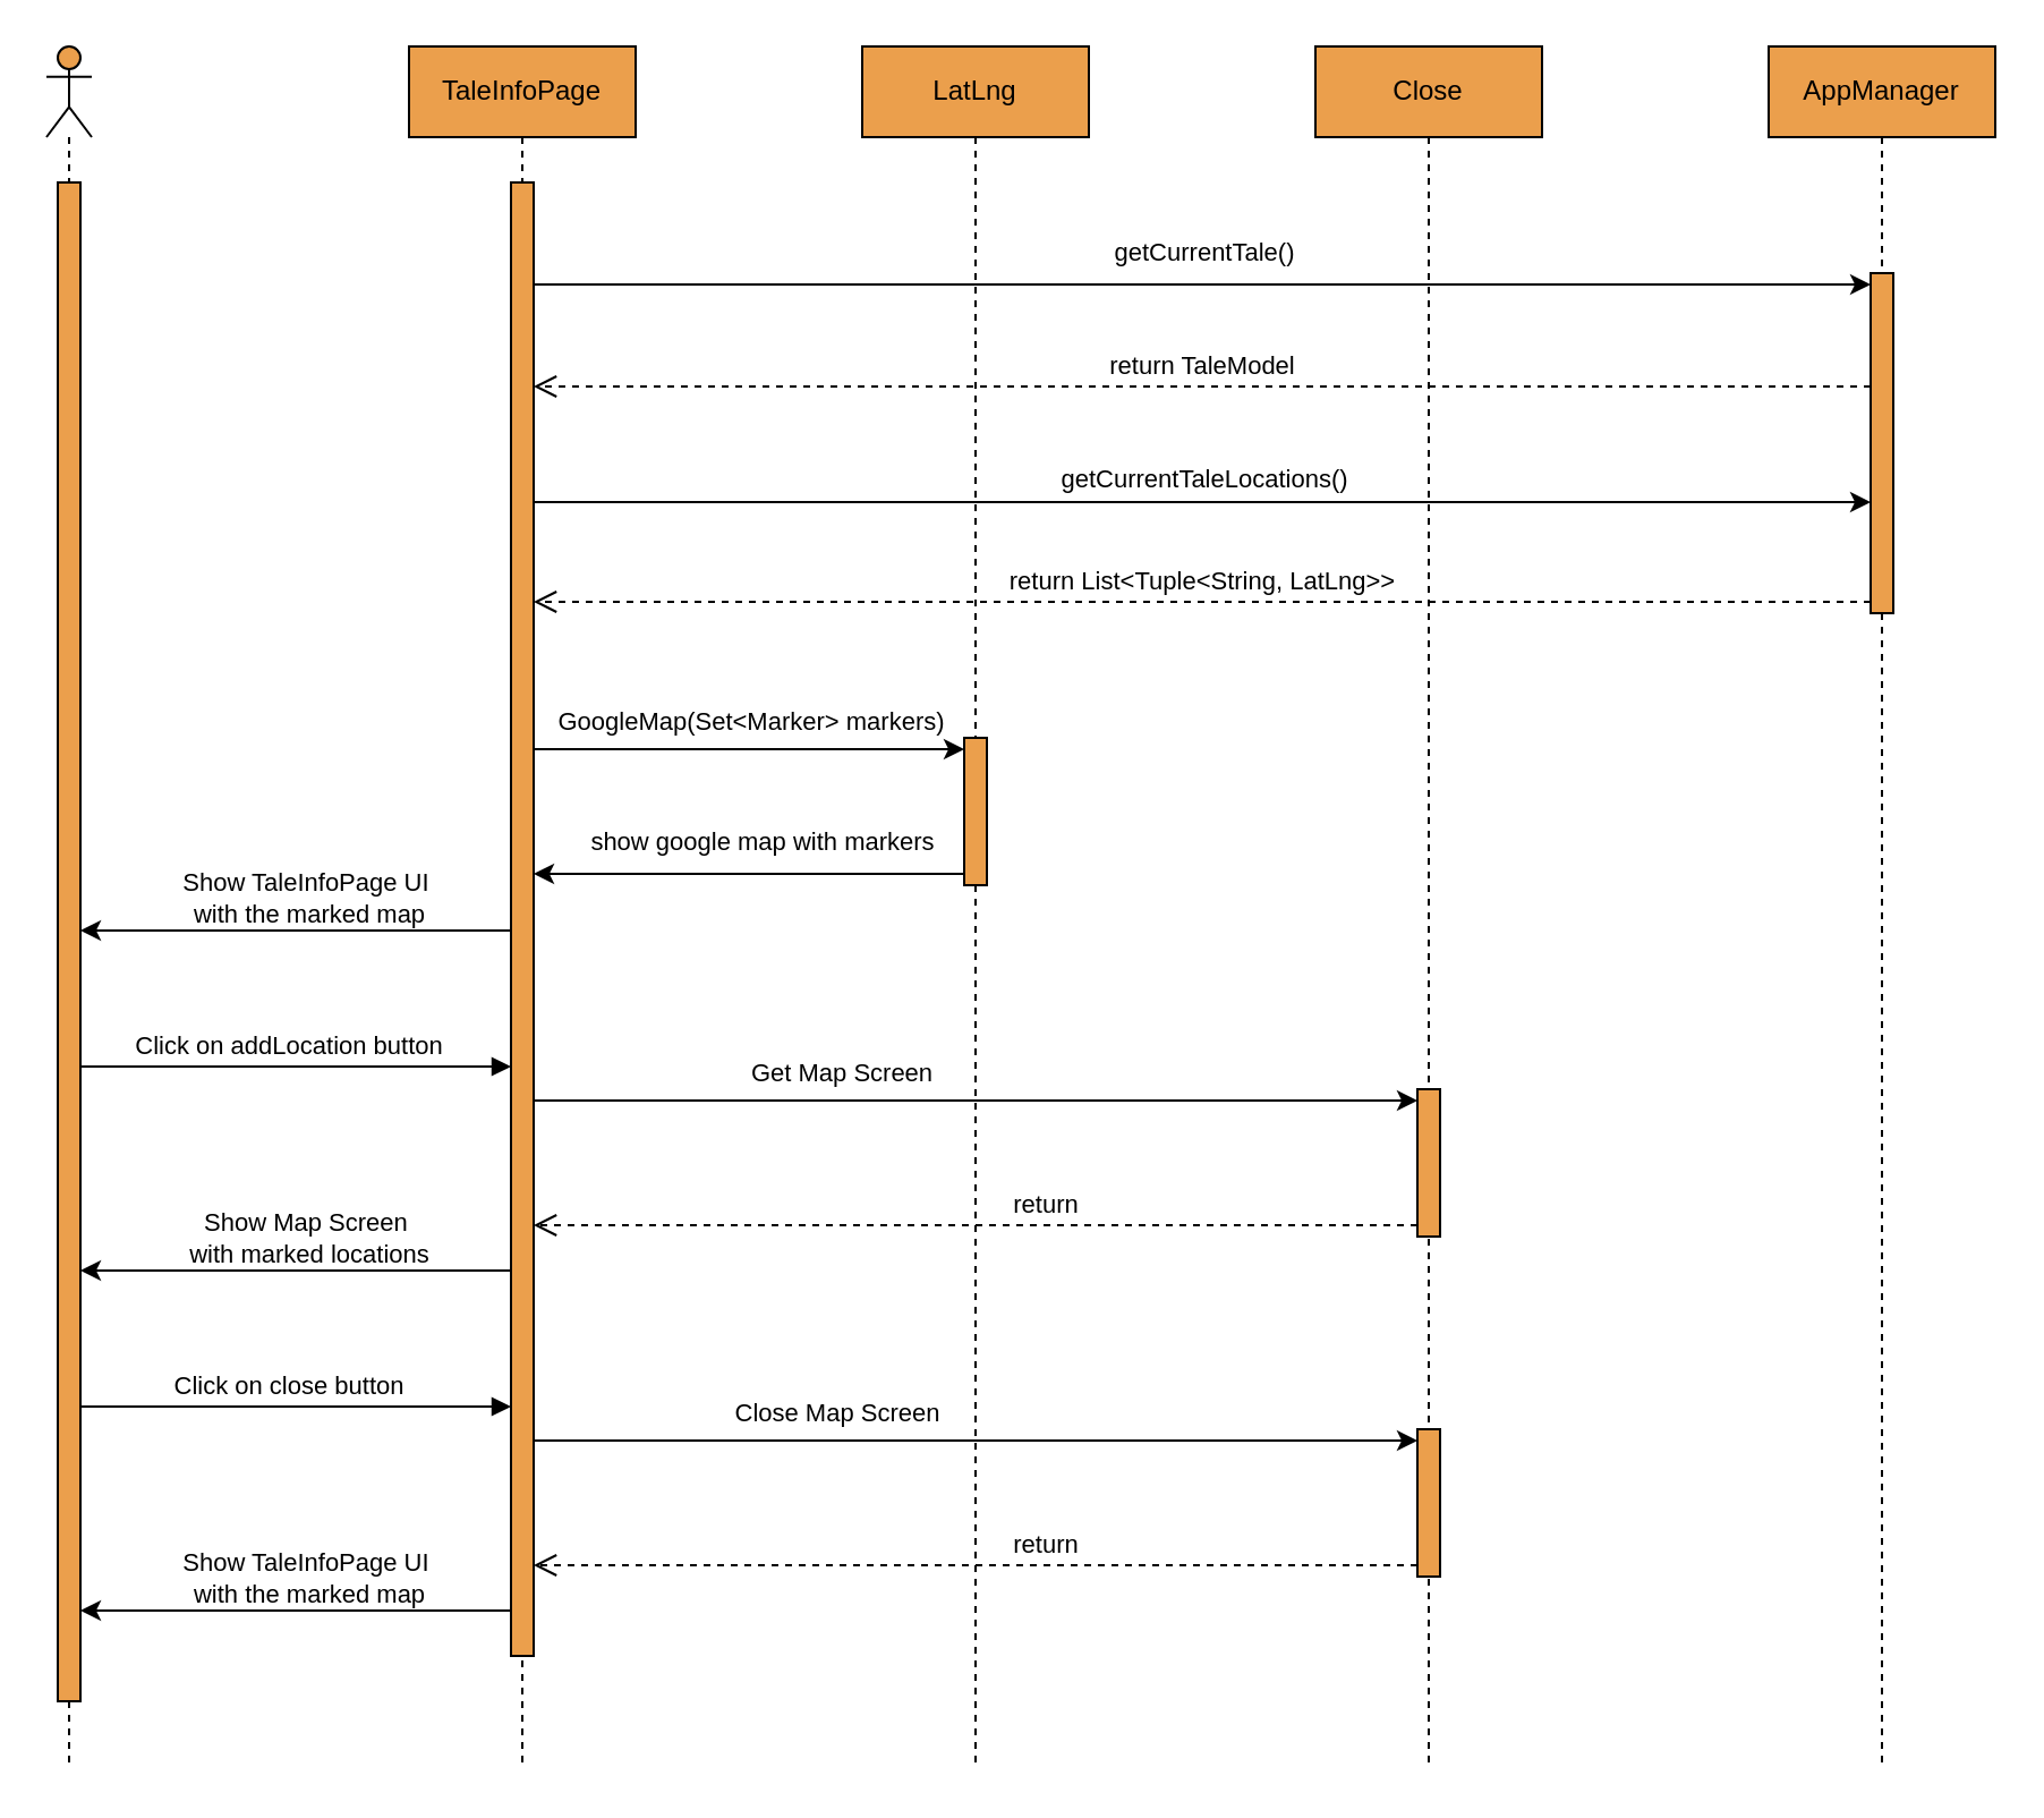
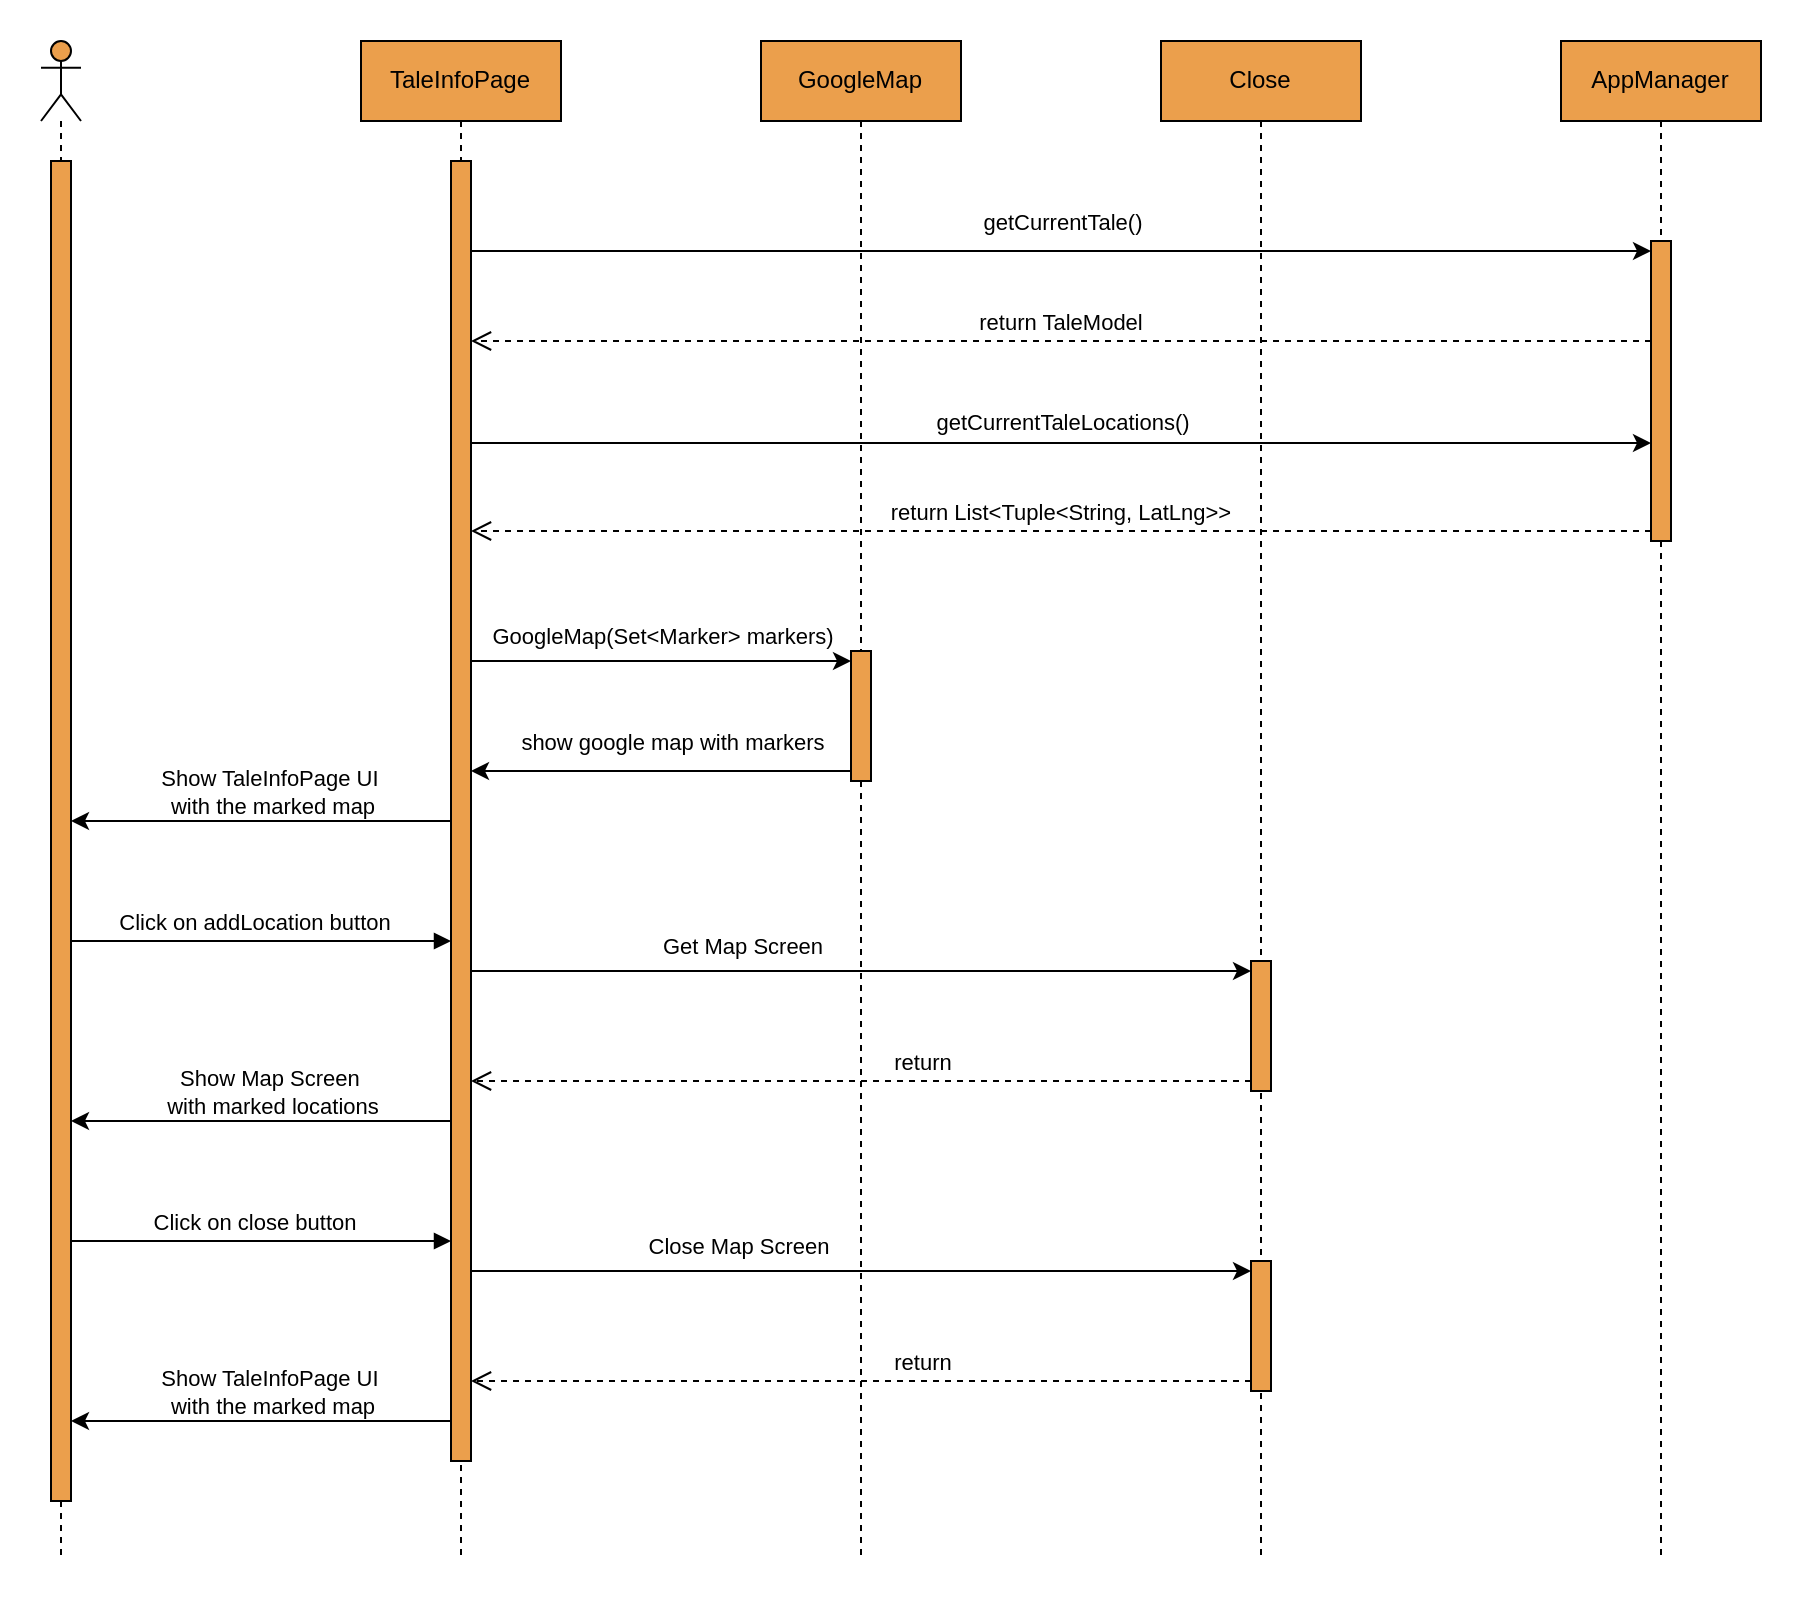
  <mxCell id="0" />
  <mxCell id="1" parent="0" />
  <mxCell id="2" value="" style="shape=umlLifeline;perimeter=lifelinePerimeter;whiteSpace=wrap;html=1;container=1;dropTarget=0;collapsible=0;recursiveResize=0;outlineConnect=0;portConstraint=eastwest;newEdgeStyle={&quot;curved&quot;:0,&quot;rounded&quot;:0};participant=umlActor;fillColor=#eb9f4c;" vertex="1" parent="1"><mxGeometry x="20" y="20" width="20" height="760" as="geometry" /></mxCell>
  <mxCell id="3" value="" style="html=1;points=[[0,0,0,0,5],[0,1,0,0,-5],[1,0,0,0,5],[1,1,0,0,-5]];perimeter=orthogonalPerimeter;outlineConnect=0;targetShapes=umlLifeline;portConstraint=eastwest;newEdgeStyle={&quot;curved&quot;:0,&quot;rounded&quot;:0};strokeColor=default;fillColor=#eb9f4c;" vertex="1" parent="2"><mxGeometry x="5" y="60" width="10" height="670" as="geometry" /></mxCell>
  <mxCell id="4" value="TaleInfoPage" style="shape=umlLifeline;perimeter=lifelinePerimeter;whiteSpace=wrap;html=1;container=1;dropTarget=0;collapsible=0;recursiveResize=0;outlineConnect=0;portConstraint=eastwest;newEdgeStyle={&quot;curved&quot;:0,&quot;rounded&quot;:0};fillColor=#eb9f4c;" vertex="1" parent="1"><mxGeometry x="180" y="20" width="100" height="760" as="geometry" /></mxCell>
  <mxCell id="5" value="" style="html=1;points=[[0,0,0,0,5],[0,1,0,0,-5],[1,0,0,0,5],[1,1,0,0,-5]];perimeter=orthogonalPerimeter;outlineConnect=0;targetShapes=umlLifeline;portConstraint=eastwest;newEdgeStyle={&quot;curved&quot;:0,&quot;rounded&quot;:0};fillColor=#eb9f4c;" vertex="1" parent="4"><mxGeometry x="45" y="60" width="10" height="650" as="geometry" /></mxCell>
  <mxCell id="6" value="Close" style="shape=umlLifeline;perimeter=lifelinePerimeter;whiteSpace=wrap;html=1;container=1;dropTarget=0;collapsible=0;recursiveResize=0;outlineConnect=0;portConstraint=eastwest;newEdgeStyle={&quot;curved&quot;:0,&quot;rounded&quot;:0};fillColor=#eb9f4c;" vertex="1" parent="1"><mxGeometry x="580" y="20" width="100" height="760" as="geometry" /></mxCell>
  <mxCell id="7" value="" style="html=1;points=[[0,0,0,0,5],[0,1,0,0,-5],[1,0,0,0,5],[1,1,0,0,-5]];perimeter=orthogonalPerimeter;outlineConnect=0;targetShapes=umlLifeline;portConstraint=eastwest;newEdgeStyle={&quot;curved&quot;:0,&quot;rounded&quot;:0};fillColor=#eb9f4c;" vertex="1" parent="6"><mxGeometry x="45" y="460" width="10" height="65" as="geometry" /></mxCell>
  <mxCell id="8" value="" style="html=1;points=[[0,0,0,0,5],[0,1,0,0,-5],[1,0,0,0,5],[1,1,0,0,-5]];perimeter=orthogonalPerimeter;outlineConnect=0;targetShapes=umlLifeline;portConstraint=eastwest;newEdgeStyle={&quot;curved&quot;:0,&quot;rounded&quot;:0};fillColor=#eb9f4c;" vertex="1" parent="6"><mxGeometry x="45" y="610" width="10" height="65" as="geometry" /></mxCell>
- <mxCell id="9" value="LatLng" style="shape=umlLifeline;perimeter=lifelinePerimeter;whiteSpace=wrap;html=1;container=1;dropTarget=0;collapsible=0;recursiveResize=0;outlineConnect=0;portConstraint=eastwest;newEdgeStyle={&quot;curved&quot;:0,&quot;rounded&quot;:0};fillColor=#eb9f4c;" vertex="1" parent="1"><mxGeometry x="380" y="20" width="100" height="760" as="geometry" /></mxCell>
+ <mxCell id="9" value="GoogleMap" style="shape=umlLifeline;perimeter=lifelinePerimeter;whiteSpace=wrap;html=1;container=1;dropTarget=0;collapsible=0;recursiveResize=0;outlineConnect=0;portConstraint=eastwest;newEdgeStyle={&quot;curved&quot;:0,&quot;rounded&quot;:0};fillColor=#eb9f4c;" vertex="1" parent="1"><mxGeometry x="380" y="20" width="100" height="760" as="geometry" /></mxCell>
  <mxCell id="10" value="" style="html=1;points=[[0,0,0,0,5],[0,1,0,0,-5],[1,0,0,0,5],[1,1,0,0,-5]];perimeter=orthogonalPerimeter;outlineConnect=0;targetShapes=umlLifeline;portConstraint=eastwest;newEdgeStyle={&quot;curved&quot;:0,&quot;rounded&quot;:0};fillColor=#eb9f4c;" vertex="1" parent="9"><mxGeometry x="45" y="305" width="10" height="65" as="geometry" /></mxCell>
  <mxCell id="11" style="edgeStyle=orthogonalEdgeStyle;rounded=0;orthogonalLoop=1;jettySize=auto;html=1;curved=0;entryX=0;entryY=0;entryDx=0;entryDy=5;entryPerimeter=0;" edge="1" parent="9" target="10"><mxGeometry relative="1" as="geometry"><mxPoint x="-145" y="310" as="sourcePoint" /><mxPoint x="50" y="325" as="targetPoint" /><Array as="points"><mxPoint x="-100" y="310" /><mxPoint x="-100" y="310" /></Array></mxGeometry></mxCell>
  <mxCell id="12" value="GoogleMap(Set&amp;lt;Marker&amp;gt; markers)" style="edgeLabel;html=1;align=center;verticalAlign=middle;resizable=0;points=[];" vertex="1" connectable="0" parent="11"><mxGeometry x="0.148" y="-1" relative="1" as="geometry"><mxPoint x="-14" y="-14" as="offset" /></mxGeometry></mxCell>
  <mxCell id="13" value="AppManager" style="shape=umlLifeline;perimeter=lifelinePerimeter;whiteSpace=wrap;html=1;container=1;dropTarget=0;collapsible=0;recursiveResize=0;outlineConnect=0;portConstraint=eastwest;newEdgeStyle={&quot;curved&quot;:0,&quot;rounded&quot;:0};fillColor=#eb9f4c;" vertex="1" parent="1"><mxGeometry x="780" y="20" width="100" height="760" as="geometry" /></mxCell>
  <mxCell id="14" value="" style="html=1;points=[[0,0,0,0,5],[0,1,0,0,-5],[1,0,0,0,5],[1,1,0,0,-5]];perimeter=orthogonalPerimeter;outlineConnect=0;targetShapes=umlLifeline;portConstraint=eastwest;newEdgeStyle={&quot;curved&quot;:0,&quot;rounded&quot;:0};fillColor=#eb9f4c;" vertex="1" parent="13"><mxGeometry x="45" y="100" width="10" height="150" as="geometry" /></mxCell>
  <mxCell id="15" value="Click on addLocation button" style="html=1;verticalAlign=bottom;endArrow=block;curved=0;rounded=0;" edge="1" parent="1"><mxGeometry x="-0.027" relative="1" as="geometry"><mxPoint x="35" y="470" as="sourcePoint" /><mxPoint x="225" y="470" as="targetPoint" /><Array as="points"><mxPoint x="205" y="470" /></Array><mxPoint as="offset" /></mxGeometry></mxCell>
  <mxCell id="16" style="edgeStyle=orthogonalEdgeStyle;rounded=0;orthogonalLoop=1;jettySize=auto;html=1;curved=0;entryX=0;entryY=0;entryDx=0;entryDy=5;entryPerimeter=0;" edge="1" parent="1" source="5" target="14"><mxGeometry relative="1" as="geometry"><mxPoint x="240" y="130" as="sourcePoint" /><mxPoint x="425" y="125" as="targetPoint" /><Array as="points"><mxPoint x="440" y="125" /><mxPoint x="440" y="125" /></Array></mxGeometry></mxCell>
  <mxCell id="17" value="getCurrentTale()" style="edgeLabel;html=1;align=center;verticalAlign=middle;resizable=0;points=[];" vertex="1" connectable="0" parent="16"><mxGeometry x="0.148" y="-1" relative="1" as="geometry"><mxPoint x="-44" y="-16" as="offset" /></mxGeometry></mxCell>
  <mxCell id="18" style="edgeStyle=orthogonalEdgeStyle;rounded=0;orthogonalLoop=1;jettySize=auto;html=1;curved=0;exitX=0;exitY=1;exitDx=0;exitDy=-5;exitPerimeter=0;" edge="1" parent="1" source="10" target="5"><mxGeometry relative="1" as="geometry"><mxPoint x="420" y="380" as="sourcePoint" /><mxPoint x="230" y="380" as="targetPoint" /><Array as="points"><mxPoint x="280" y="385" /><mxPoint x="280" y="385" /></Array></mxGeometry></mxCell>
  <mxCell id="19" value="show google map with markers" style="edgeLabel;html=1;align=center;verticalAlign=middle;resizable=0;points=[];" vertex="1" connectable="0" parent="18"><mxGeometry x="0.148" y="-1" relative="1" as="geometry"><mxPoint x="19" y="-14" as="offset" /></mxGeometry></mxCell>
  <mxCell id="20" value="" style="html=1;verticalAlign=bottom;endArrow=open;dashed=1;endSize=8;curved=0;rounded=0;" edge="1" parent="1" source="14"><mxGeometry x="-0.002" relative="1" as="geometry"><mxPoint x="235" y="170" as="targetPoint" /><mxPoint x="940" y="170" as="sourcePoint" /><mxPoint as="offset" /></mxGeometry></mxCell>
  <mxCell id="21" value="return TaleModel" style="edgeLabel;html=1;align=center;verticalAlign=middle;resizable=0;points=[];" vertex="1" connectable="0" parent="20"><mxGeometry x="-0.12" y="2" relative="1" as="geometry"><mxPoint x="-36" y="-12" as="offset" /></mxGeometry></mxCell>
  <mxCell id="22" style="edgeStyle=orthogonalEdgeStyle;rounded=0;orthogonalLoop=1;jettySize=auto;html=1;curved=0;" edge="1" parent="1" target="14"><mxGeometry relative="1" as="geometry"><mxPoint x="235" y="220" as="sourcePoint" /><mxPoint x="1025" y="220" as="targetPoint" /><Array as="points"><mxPoint x="235" y="221" /></Array></mxGeometry></mxCell>
  <mxCell id="23" value="getCurrentTaleLocations()" style="edgeLabel;html=1;align=center;verticalAlign=middle;resizable=0;points=[];" vertex="1" connectable="0" parent="22"><mxGeometry x="0.148" y="-1" relative="1" as="geometry"><mxPoint x="-43" y="-12" as="offset" /></mxGeometry></mxCell>
  <mxCell id="24" value="" style="html=1;verticalAlign=bottom;endArrow=open;dashed=1;endSize=8;curved=0;rounded=0;" edge="1" parent="1" source="14"><mxGeometry x="-0.002" relative="1" as="geometry"><mxPoint x="235" y="265" as="targetPoint" /><mxPoint x="1025" y="265" as="sourcePoint" /><mxPoint as="offset" /></mxGeometry></mxCell>
  <mxCell id="25" value="return List&amp;lt;Tuple&amp;lt;String, LatLng&amp;gt;&amp;gt;" style="edgeLabel;html=1;align=center;verticalAlign=middle;resizable=0;points=[];" vertex="1" connectable="0" parent="24"><mxGeometry x="-0.12" y="2" relative="1" as="geometry"><mxPoint x="-36" y="-12" as="offset" /></mxGeometry></mxCell>
  <mxCell id="26" style="edgeStyle=orthogonalEdgeStyle;rounded=0;orthogonalLoop=1;jettySize=auto;html=1;curved=0;" edge="1" parent="1"><mxGeometry relative="1" as="geometry"><mxPoint x="225" y="410" as="sourcePoint" /><mxPoint x="35" y="410" as="targetPoint" /><Array as="points"><mxPoint x="180" y="410" /><mxPoint x="180" y="410" /></Array></mxGeometry></mxCell>
  <mxCell id="27" value="Show TaleInfoPage UI&amp;nbsp;&lt;br&gt;with the marked map" style="edgeLabel;html=1;align=center;verticalAlign=middle;resizable=0;points=[];" vertex="1" connectable="0" parent="26"><mxGeometry x="0.148" y="-1" relative="1" as="geometry"><mxPoint x="19" y="-14" as="offset" /></mxGeometry></mxCell>
  <mxCell id="28" style="edgeStyle=orthogonalEdgeStyle;rounded=0;orthogonalLoop=1;jettySize=auto;html=1;curved=0;entryX=0;entryY=0;entryDx=0;entryDy=5;entryPerimeter=0;" edge="1" parent="1" target="7"><mxGeometry relative="1" as="geometry"><mxPoint x="235" y="485" as="sourcePoint" /><mxPoint x="430" y="490" as="targetPoint" /><Array as="points"><mxPoint x="430" y="485" /><mxPoint x="430" y="485" /></Array></mxGeometry></mxCell>
  <mxCell id="29" value="Get Map Screen" style="edgeLabel;html=1;align=center;verticalAlign=middle;resizable=0;points=[];" vertex="1" connectable="0" parent="28"><mxGeometry x="0.148" y="-1" relative="1" as="geometry"><mxPoint x="-89" y="-14" as="offset" /></mxGeometry></mxCell>
  <mxCell id="30" value="" style="html=1;verticalAlign=bottom;endArrow=open;dashed=1;endSize=8;curved=0;rounded=0;exitX=0;exitY=1;exitDx=0;exitDy=-5;exitPerimeter=0;" edge="1" parent="1" source="7"><mxGeometry x="-0.002" relative="1" as="geometry"><mxPoint x="235" y="540" as="targetPoint" /><mxPoint x="930" y="550" as="sourcePoint" /><mxPoint as="offset" /></mxGeometry></mxCell>
  <mxCell id="31" value="return" style="edgeLabel;html=1;align=center;verticalAlign=middle;resizable=0;points=[];" vertex="1" connectable="0" parent="30"><mxGeometry x="-0.12" y="2" relative="1" as="geometry"><mxPoint x="7" y="-12" as="offset" /></mxGeometry></mxCell>
  <mxCell id="32" style="edgeStyle=orthogonalEdgeStyle;rounded=0;orthogonalLoop=1;jettySize=auto;html=1;curved=0;" edge="1" parent="1"><mxGeometry relative="1" as="geometry"><mxPoint x="225" y="560" as="sourcePoint" /><mxPoint x="35" y="560" as="targetPoint" /><Array as="points"><mxPoint x="180" y="560" /><mxPoint x="180" y="560" /></Array></mxGeometry></mxCell>
  <mxCell id="33" value="Show Map Screen&amp;nbsp;&lt;br&gt;with marked locations" style="edgeLabel;html=1;align=center;verticalAlign=middle;resizable=0;points=[];" vertex="1" connectable="0" parent="32"><mxGeometry x="0.148" y="-1" relative="1" as="geometry"><mxPoint x="19" y="-14" as="offset" /></mxGeometry></mxCell>
  <mxCell id="34" value="Click on close button" style="html=1;verticalAlign=bottom;endArrow=block;curved=0;rounded=0;" edge="1" parent="1" source="3" target="5"><mxGeometry x="-0.027" relative="1" as="geometry"><mxPoint x="30" y="620" as="sourcePoint" /><mxPoint x="220" y="620" as="targetPoint" /><Array as="points"><mxPoint x="200" y="620" /></Array><mxPoint as="offset" /></mxGeometry></mxCell>
  <mxCell id="35" style="edgeStyle=orthogonalEdgeStyle;rounded=0;orthogonalLoop=1;jettySize=auto;html=1;curved=0;entryX=0;entryY=0;entryDx=0;entryDy=5;entryPerimeter=0;" edge="1" parent="1" target="8"><mxGeometry relative="1" as="geometry"><mxPoint x="235" y="640" as="sourcePoint" /><mxPoint x="625" y="640" as="targetPoint" /><Array as="points"><mxPoint x="235" y="635" /></Array></mxGeometry></mxCell>
  <mxCell id="36" value="Close Map Screen" style="edgeLabel;html=1;align=center;verticalAlign=middle;resizable=0;points=[];" vertex="1" connectable="0" parent="35"><mxGeometry x="0.148" y="-1" relative="1" as="geometry"><mxPoint x="-89" y="-14" as="offset" /></mxGeometry></mxCell>
  <mxCell id="37" value="" style="html=1;verticalAlign=bottom;endArrow=open;dashed=1;endSize=8;curved=0;rounded=0;exitX=0;exitY=1;exitDx=0;exitDy=-5;exitPerimeter=0;" edge="1" parent="1"><mxGeometry x="-0.002" relative="1" as="geometry"><mxPoint x="235" y="690" as="targetPoint" /><mxPoint x="625" y="690" as="sourcePoint" /><mxPoint as="offset" /></mxGeometry></mxCell>
  <mxCell id="38" value="return" style="edgeLabel;html=1;align=center;verticalAlign=middle;resizable=0;points=[];" vertex="1" connectable="0" parent="37"><mxGeometry x="-0.12" y="2" relative="1" as="geometry"><mxPoint x="7" y="-12" as="offset" /></mxGeometry></mxCell>
  <mxCell id="39" style="edgeStyle=orthogonalEdgeStyle;rounded=0;orthogonalLoop=1;jettySize=auto;html=1;curved=0;" edge="1" parent="1"><mxGeometry relative="1" as="geometry"><mxPoint x="225" y="710" as="sourcePoint" /><mxPoint x="35" y="710" as="targetPoint" /><Array as="points"><mxPoint x="80" y="710" /><mxPoint x="80" y="710" /></Array></mxGeometry></mxCell>
  <mxCell id="40" value="Show TaleInfoPage UI&amp;nbsp;&lt;br&gt;with the marked map" style="edgeLabel;html=1;align=center;verticalAlign=middle;resizable=0;points=[];" vertex="1" connectable="0" parent="39"><mxGeometry x="0.148" y="-1" relative="1" as="geometry"><mxPoint x="19" y="-14" as="offset" /></mxGeometry></mxCell>
